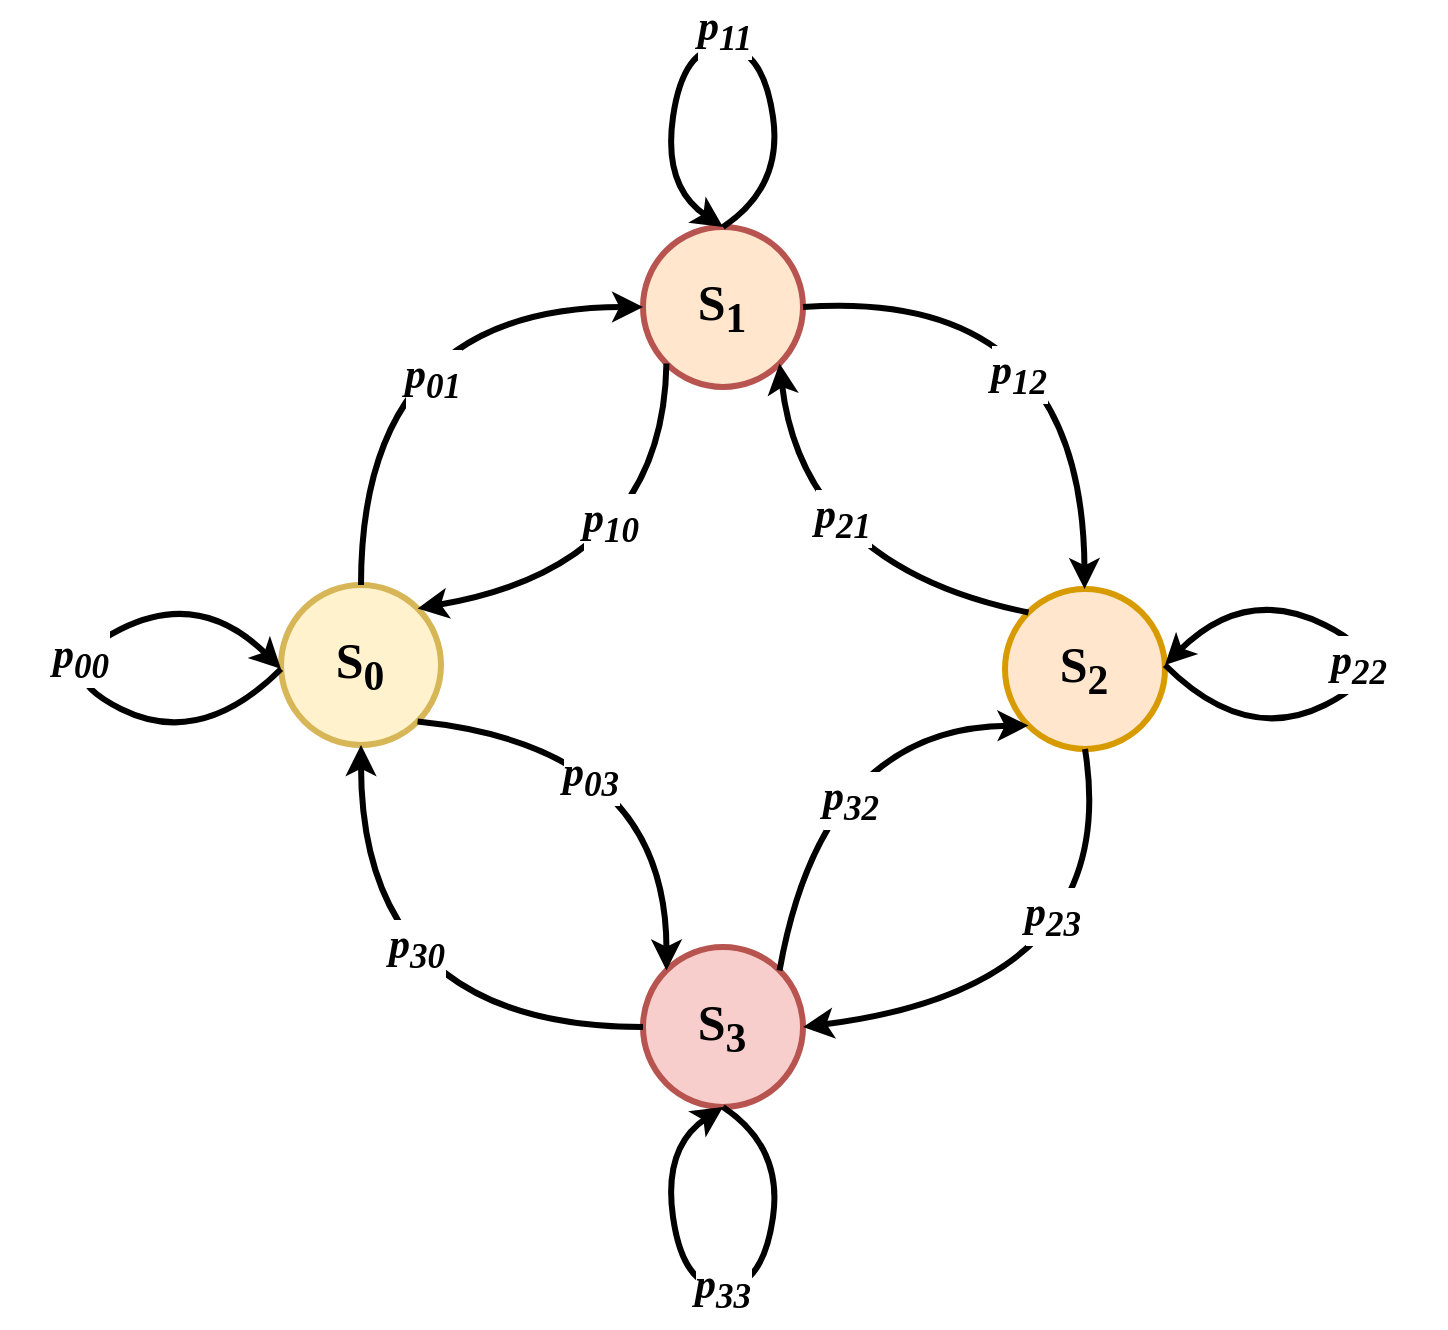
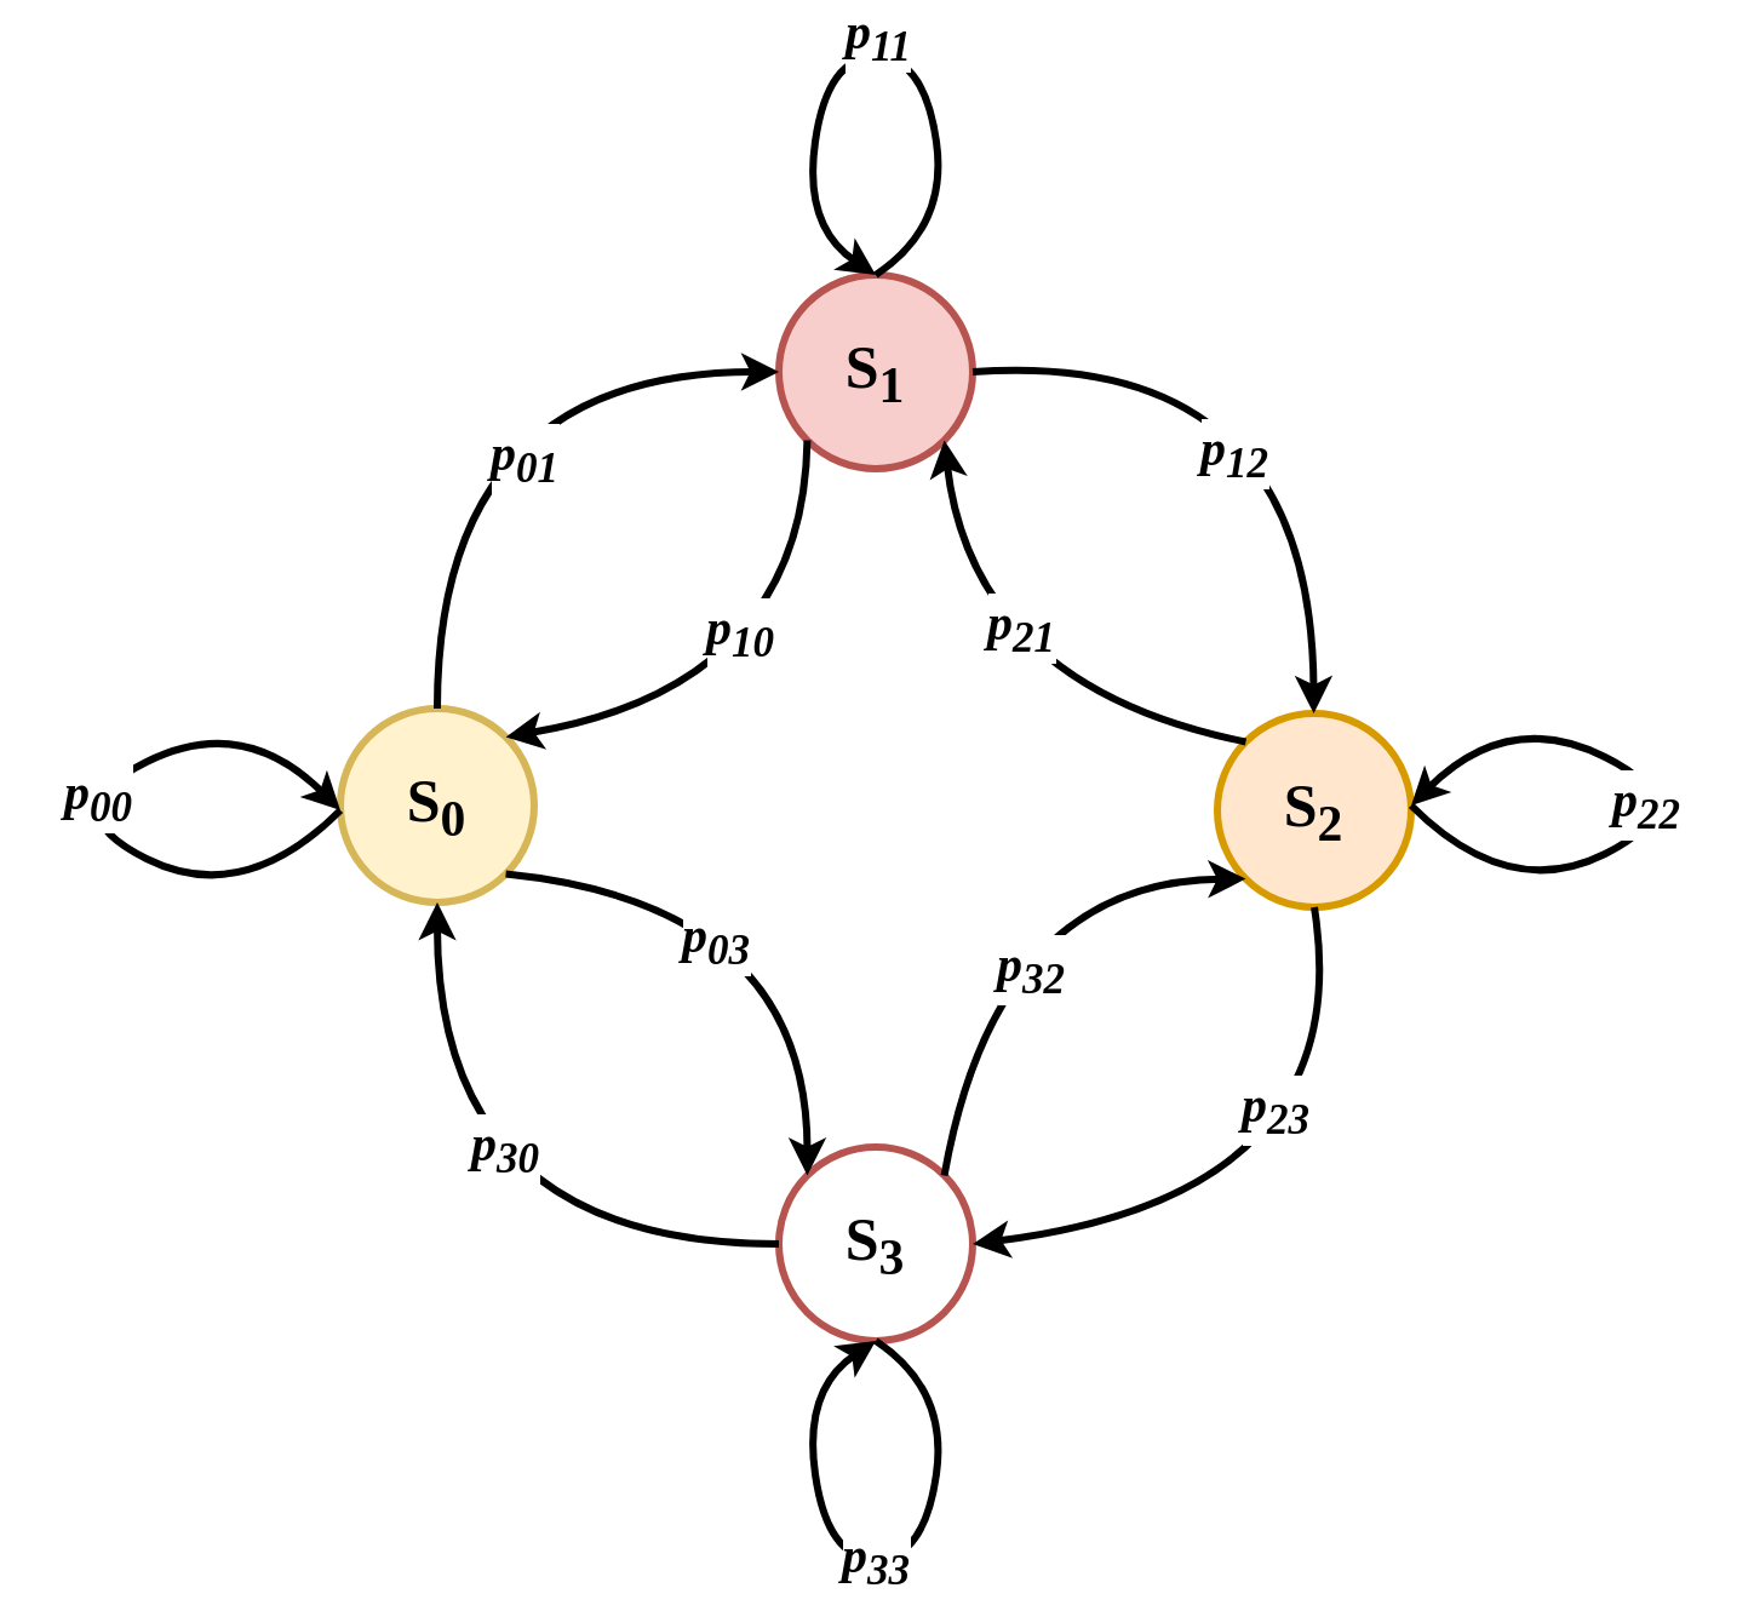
  <mxCell id="0" />
  <mxCell id="1" parent="0" />
- <mxCell id="2" value="&lt;b style=&quot;border-color: var(--border-color); font-size: 25px;&quot;&gt;&lt;font style=&quot;border-color: var(--border-color);&quot; face=&quot;Times New Roman&quot;&gt;S&lt;sub style=&quot;border-color: var(--border-color);&quot;&gt;1&lt;/sub&gt;&lt;/font&gt;&lt;/b&gt;" style="ellipse;whiteSpace=wrap;html=1;aspect=fixed;strokeWidth=3;fillColor=#ffe6cc;strokeColor=#b85450;" vertex="1" parent="1"><mxGeometry x="321" y="110" width="80" height="80" as="geometry" /></mxCell>
+ <mxCell id="2" value="&lt;b style=&quot;border-color: var(--border-color); font-size: 25px;&quot;&gt;&lt;font style=&quot;border-color: var(--border-color);&quot; face=&quot;Times New Roman&quot;&gt;S&lt;sub style=&quot;border-color: var(--border-color);&quot;&gt;1&lt;/sub&gt;&lt;/font&gt;&lt;/b&gt;" style="ellipse;whiteSpace=wrap;html=1;aspect=fixed;strokeWidth=3;fillColor=#f8cecc;strokeColor=#b85450;" vertex="1" parent="1"><mxGeometry x="321" y="110" width="80" height="80" as="geometry" /></mxCell>
  <mxCell id="3" value="&lt;b style=&quot;font-size: 25px;&quot;&gt;&lt;font style=&quot;font-size: 25px;&quot; face=&quot;Times New Roman&quot;&gt;S&lt;sub&gt;0&lt;/sub&gt;&lt;/font&gt;&lt;/b&gt;" style="ellipse;whiteSpace=wrap;html=1;aspect=fixed;fillColor=#fff2cc;strokeColor=#d6b656;strokeWidth=3;" vertex="1" parent="1"><mxGeometry x="140" y="289" width="80" height="80" as="geometry" /></mxCell>
  <mxCell id="4" value="&lt;b style=&quot;border-color: var(--border-color); font-size: 25px;&quot;&gt;&lt;font style=&quot;border-color: var(--border-color);&quot; face=&quot;Times New Roman&quot;&gt;S&lt;sub style=&quot;border-color: var(--border-color);&quot;&gt;4&lt;/sub&gt;&lt;/font&gt;&lt;/b&gt;" style="ellipse;whiteSpace=wrap;html=1;aspect=fixed;" vertex="1" parent="1"><mxGeometry x="321" y="470" width="80" height="80" as="geometry" /></mxCell>
  <mxCell id="5" value="" style="endArrow=classic;html=1;rounded=0;exitX=0.5;exitY=0;exitDx=0;exitDy=0;entryX=0;entryY=0.5;entryDx=0;entryDy=0;curved=1;strokeWidth=3;" edge="1" parent="1" source="3" target="2"><mxGeometry width="50" height="50" relative="1" as="geometry"><mxPoint x="341" y="440" as="sourcePoint" /><mxPoint x="391" y="390" as="targetPoint" /><Array as="points"><mxPoint x="180" y="150" /></Array></mxGeometry></mxCell>
  <mxCell id="6" value="&lt;font face=&quot;Times New Roman&quot;&gt;&lt;b style=&quot;font-size: 21px;&quot;&gt;&lt;i&gt;p&lt;sub&gt;01&lt;/sub&gt;&lt;/i&gt;&lt;/b&gt;&lt;/font&gt;" style="edgeLabel;html=1;align=center;verticalAlign=middle;resizable=0;points=[];" vertex="1" connectable="0" parent="5"><mxGeometry x="0.243" y="-35" relative="1" as="geometry"><mxPoint as="offset" /></mxGeometry></mxCell>
  <mxCell id="7" value="" style="endArrow=classic;html=1;rounded=0;exitX=0;exitY=1;exitDx=0;exitDy=0;entryX=1;entryY=0;entryDx=0;entryDy=0;curved=1;strokeWidth=3;" edge="1" parent="1" source="2" target="3"><mxGeometry width="50" height="50" relative="1" as="geometry"><mxPoint x="341" y="440" as="sourcePoint" /><mxPoint x="391" y="390" as="targetPoint" /><Array as="points"><mxPoint x="331" y="280" /></Array></mxGeometry></mxCell>
  <mxCell id="8" value="&lt;b style=&quot;border-color: var(--border-color); font-family: &amp;quot;Times New Roman&amp;quot;; font-size: 21px;&quot;&gt;&lt;i style=&quot;border-color: var(--border-color);&quot;&gt;p&lt;sub style=&quot;border-color: var(--border-color);&quot;&gt;10&lt;/sub&gt;&lt;/i&gt;&lt;/b&gt;" style="edgeLabel;html=1;align=center;verticalAlign=middle;resizable=0;points=[];" vertex="1" connectable="0" parent="7"><mxGeometry x="0.124" y="-24" relative="1" as="geometry"><mxPoint x="2" y="-3" as="offset" /></mxGeometry></mxCell>
  <mxCell id="9" value="&lt;b style=&quot;border-color: var(--border-color); font-size: 25px;&quot;&gt;&lt;font style=&quot;border-color: var(--border-color);&quot; face=&quot;Times New Roman&quot;&gt;S&lt;sub style=&quot;border-color: var(--border-color);&quot;&gt;2&lt;/sub&gt;&lt;/font&gt;&lt;/b&gt;" style="ellipse;whiteSpace=wrap;html=1;aspect=fixed;strokeWidth=3;fillColor=#ffe6cc;strokeColor=#d79b00;" vertex="1" parent="1"><mxGeometry x="502" y="291" width="80" height="80" as="geometry" /></mxCell>
- <mxCell id="10" value="&lt;b style=&quot;font-size: 25px;&quot;&gt;&lt;font style=&quot;font-size: 25px;&quot; face=&quot;Times New Roman&quot;&gt;S&lt;sub&gt;3&lt;/sub&gt;&lt;/font&gt;&lt;/b&gt;" style="ellipse;whiteSpace=wrap;html=1;aspect=fixed;fillColor=#f8cecc;strokeColor=#b85450;strokeWidth=3;" vertex="1" parent="1"><mxGeometry x="321" y="470" width="80" height="80" as="geometry" /></mxCell>
+ <mxCell id="10" value="&lt;b style=&quot;font-size: 25px;&quot;&gt;&lt;font style=&quot;font-size: 25px;&quot; face=&quot;Times New Roman&quot;&gt;S&lt;sub&gt;3&lt;/sub&gt;&lt;/font&gt;&lt;/b&gt;" style="ellipse;whiteSpace=wrap;html=1;aspect=fixed;fillColor=#ffffff;strokeColor=#b85450;strokeWidth=3;" vertex="1" parent="1"><mxGeometry x="321" y="470" width="80" height="80" as="geometry" /></mxCell>
  <mxCell id="11" value="" style="endArrow=classic;html=1;rounded=0;exitX=1;exitY=0.5;exitDx=0;exitDy=0;curved=1;strokeWidth=3;" edge="1" parent="1" source="2" target="9"><mxGeometry width="50" height="50" relative="1" as="geometry"><mxPoint x="522" y="621" as="sourcePoint" /><mxPoint x="572" y="571" as="targetPoint" /><Array as="points"><mxPoint x="541" y="140" /></Array></mxGeometry></mxCell>
  <mxCell id="12" value="&lt;b style=&quot;border-color: var(--border-color); font-family: &amp;quot;Times New Roman&amp;quot;; font-size: 21px;&quot;&gt;&lt;i style=&quot;border-color: var(--border-color);&quot;&gt;p&lt;sub style=&quot;border-color: var(--border-color);&quot;&gt;12&lt;/sub&gt;&lt;/i&gt;&lt;/b&gt;" style="edgeLabel;html=1;align=center;verticalAlign=middle;resizable=0;points=[];" vertex="1" connectable="0" parent="11"><mxGeometry x="0.261" y="-33" relative="1" as="geometry"><mxPoint as="offset" /></mxGeometry></mxCell>
  <mxCell id="13" value="" style="endArrow=classic;html=1;rounded=0;exitX=0;exitY=0;exitDx=0;exitDy=0;entryX=1;entryY=1;entryDx=0;entryDy=0;curved=1;strokeWidth=3;" edge="1" parent="1" source="9" target="2"><mxGeometry width="50" height="50" relative="1" as="geometry"><mxPoint x="522" y="621" as="sourcePoint" /><mxPoint x="572" y="571" as="targetPoint" /><Array as="points"><mxPoint x="401" y="280" /></Array></mxGeometry></mxCell>
  <mxCell id="14" value="&lt;b style=&quot;border-color: var(--border-color); font-family: &amp;quot;Times New Roman&amp;quot;; font-size: 21px;&quot;&gt;&lt;i style=&quot;border-color: var(--border-color);&quot;&gt;p&lt;sub style=&quot;border-color: var(--border-color);&quot;&gt;21&lt;/sub&gt;&lt;/i&gt;&lt;/b&gt;" style="edgeLabel;html=1;align=center;verticalAlign=middle;resizable=0;points=[];" vertex="1" connectable="0" parent="13"><mxGeometry x="0.262" y="-22" relative="1" as="geometry"><mxPoint as="offset" /></mxGeometry></mxCell>
  <mxCell id="15" value="" style="endArrow=classic;html=1;rounded=0;exitX=0.5;exitY=1;exitDx=0;exitDy=0;curved=1;entryX=1;entryY=0.5;entryDx=0;entryDy=0;strokeWidth=3;" edge="1" parent="1" source="9" target="10"><mxGeometry width="50" height="50" relative="1" as="geometry"><mxPoint x="541" y="390" as="sourcePoint" /><mxPoint x="682" y="531" as="targetPoint" /><Array as="points"><mxPoint x="561" y="490" /></Array></mxGeometry></mxCell>
  <mxCell id="16" value="&lt;b style=&quot;border-color: var(--border-color); font-family: &amp;quot;Times New Roman&amp;quot;; font-size: 21px;&quot;&gt;&lt;i style=&quot;border-color: var(--border-color);&quot;&gt;p&lt;sub style=&quot;border-color: var(--border-color);&quot;&gt;23&lt;/sub&gt;&lt;/i&gt;&lt;/b&gt;" style="edgeLabel;html=1;align=center;verticalAlign=middle;resizable=0;points=[];" vertex="1" connectable="0" parent="15"><mxGeometry x="-0.413" y="-30" relative="1" as="geometry"><mxPoint y="-3" as="offset" /></mxGeometry></mxCell>
  <mxCell id="17" value="" style="endArrow=classic;html=1;rounded=0;exitX=0;exitY=0.5;exitDx=0;exitDy=0;curved=1;entryX=0.5;entryY=1;entryDx=0;entryDy=0;strokeWidth=3;" edge="1" parent="1" source="10" target="3"><mxGeometry width="50" height="50" relative="1" as="geometry"><mxPoint x="222" y="460" as="sourcePoint" /><mxPoint x="161" y="400" as="targetPoint" /><Array as="points"><mxPoint x="180" y="510" /></Array></mxGeometry></mxCell>
  <mxCell id="18" value="&lt;b style=&quot;border-color: var(--border-color); font-family: &amp;quot;Times New Roman&amp;quot;; font-size: 21px;&quot;&gt;&lt;i style=&quot;border-color: var(--border-color);&quot;&gt;p&lt;sub style=&quot;border-color: var(--border-color);&quot;&gt;30&lt;/sub&gt;&lt;/i&gt;&lt;/b&gt;" style="edgeLabel;html=1;align=center;verticalAlign=middle;resizable=0;points=[];" vertex="1" connectable="0" parent="17"><mxGeometry x="0.287" y="-27" relative="1" as="geometry"><mxPoint as="offset" /></mxGeometry></mxCell>
  <mxCell id="19" value="" style="endArrow=classic;html=1;rounded=0;exitX=1;exitY=1;exitDx=0;exitDy=0;entryX=0;entryY=0;entryDx=0;entryDy=0;curved=1;strokeWidth=3;" edge="1" parent="1" source="3" target="10"><mxGeometry width="50" height="50" relative="1" as="geometry"><mxPoint x="376" y="455" as="sourcePoint" /><mxPoint x="251" y="330" as="targetPoint" /><Array as="points"><mxPoint x="333" y="370" /></Array></mxGeometry></mxCell>
  <mxCell id="20" value="&lt;b style=&quot;border-color: var(--border-color); font-family: &amp;quot;Times New Roman&amp;quot;; font-size: 21px;&quot;&gt;&lt;i style=&quot;border-color: var(--border-color);&quot;&gt;p&lt;sub style=&quot;border-color: var(--border-color);&quot;&gt;03&lt;/sub&gt;&lt;/i&gt;&lt;/b&gt;" style="edgeLabel;html=1;align=center;verticalAlign=middle;resizable=0;points=[];" vertex="1" connectable="0" parent="19"><mxGeometry x="-0.257" y="-18" relative="1" as="geometry"><mxPoint as="offset" /></mxGeometry></mxCell>
  <mxCell id="21" value="" style="endArrow=classic;html=1;rounded=0;exitX=1;exitY=0;exitDx=0;exitDy=0;entryX=0;entryY=1;entryDx=0;entryDy=0;curved=1;strokeWidth=3;" edge="1" parent="1" source="10" target="9"><mxGeometry width="50" height="50" relative="1" as="geometry"><mxPoint x="341" y="300" as="sourcePoint" /><mxPoint x="466" y="425" as="targetPoint" /><Array as="points"><mxPoint x="411" y="360" /></Array></mxGeometry></mxCell>
  <mxCell id="22" value="&lt;b style=&quot;border-color: var(--border-color); font-family: &amp;quot;Times New Roman&amp;quot;; font-size: 21px;&quot;&gt;&lt;i style=&quot;border-color: var(--border-color);&quot;&gt;p&lt;sub style=&quot;border-color: var(--border-color);&quot;&gt;32&lt;/sub&gt;&lt;/i&gt;&lt;/b&gt;" style="edgeLabel;html=1;align=center;verticalAlign=middle;resizable=0;points=[];" vertex="1" connectable="0" parent="21"><mxGeometry x="-0.203" y="-20" relative="1" as="geometry"><mxPoint as="offset" /></mxGeometry></mxCell>
  <mxCell id="23" value="" style="curved=1;endArrow=classic;html=1;rounded=0;strokeWidth=3;" edge="1" parent="1"><mxGeometry width="50" height="50" relative="1" as="geometry"><mxPoint x="361" y="110" as="sourcePoint" /><mxPoint x="361" y="110" as="targetPoint" /><Array as="points"><mxPoint x="391" y="90" /><mxPoint x="381" y="20" /><mxPoint x="341" y="20" /><mxPoint x="331" y="90" /></Array></mxGeometry></mxCell>
  <mxCell id="24" value="&lt;b style=&quot;border-color: var(--border-color); font-family: &amp;quot;Times New Roman&amp;quot;; font-size: 21px;&quot;&gt;&lt;i style=&quot;border-color: var(--border-color);&quot;&gt;p&lt;sub style=&quot;border-color: var(--border-color);&quot;&gt;11&lt;/sub&gt;&lt;/i&gt;&lt;/b&gt;" style="edgeLabel;html=1;align=center;verticalAlign=middle;resizable=0;points=[];" vertex="1" connectable="0" parent="23"><mxGeometry x="0.016" y="2" relative="1" as="geometry"><mxPoint x="3" y="-11" as="offset" /></mxGeometry></mxCell>
  <mxCell id="25" value="" style="curved=1;endArrow=classic;html=1;rounded=0;strokeWidth=3;" edge="1" parent="1"><mxGeometry width="50" height="50" relative="1" as="geometry"><mxPoint x="361" y="550" as="sourcePoint" /><mxPoint x="361" y="550" as="targetPoint" /><Array as="points"><mxPoint x="391" y="570" /><mxPoint x="381" y="640" /><mxPoint x="341" y="640" /><mxPoint x="331" y="570" /></Array></mxGeometry></mxCell>
  <mxCell id="26" value="&lt;b style=&quot;border-color: var(--border-color); font-family: &amp;quot;Times New Roman&amp;quot;; font-size: 21px;&quot;&gt;&lt;i style=&quot;border-color: var(--border-color);&quot;&gt;p&lt;sub style=&quot;border-color: var(--border-color);&quot;&gt;33&lt;/sub&gt;&lt;/i&gt;&lt;/b&gt;" style="edgeLabel;html=1;align=center;verticalAlign=middle;resizable=0;points=[];" vertex="1" connectable="0" parent="25"><mxGeometry relative="1" as="geometry"><mxPoint as="offset" /></mxGeometry></mxCell>
  <mxCell id="27" value="" style="curved=1;endArrow=classic;html=1;rounded=0;strokeWidth=3;" edge="1" parent="1"><mxGeometry width="50" height="50" relative="1" as="geometry"><mxPoint x="582" y="329" as="sourcePoint" /><mxPoint x="582" y="329" as="targetPoint" /><Array as="points"><mxPoint x="622" y="369" /><mxPoint x="702" y="329" /><mxPoint x="622" y="289" /></Array></mxGeometry></mxCell>
  <mxCell id="28" value="&lt;b style=&quot;border-color: var(--border-color); font-family: &amp;quot;Times New Roman&amp;quot;; font-size: 21px;&quot;&gt;&lt;i style=&quot;border-color: var(--border-color);&quot;&gt;p&lt;sub style=&quot;border-color: var(--border-color);&quot;&gt;22&lt;/sub&gt;&lt;/i&gt;&lt;/b&gt;" style="edgeLabel;html=1;align=center;verticalAlign=middle;resizable=0;points=[];" vertex="1" connectable="0" parent="27"><mxGeometry x="0.142" y="10" relative="1" as="geometry"><mxPoint as="offset" /></mxGeometry></mxCell>
  <mxCell id="29" value="" style="curved=1;endArrow=classic;html=1;rounded=0;strokeWidth=3;" edge="1" parent="1"><mxGeometry width="50" height="50" relative="1" as="geometry"><mxPoint x="140" y="331" as="sourcePoint" /><mxPoint x="140" y="331" as="targetPoint" /><Array as="points"><mxPoint x="100" y="371" /><mxPoint x="20" y="331" /><mxPoint x="100" y="291" /></Array></mxGeometry></mxCell>
  <mxCell id="30" value="&lt;b style=&quot;border-color: var(--border-color); font-family: &amp;quot;Times New Roman&amp;quot;; font-size: 21px;&quot;&gt;&lt;i style=&quot;border-color: var(--border-color);&quot;&gt;p&lt;sub style=&quot;border-color: var(--border-color);&quot;&gt;00&lt;/sub&gt;&lt;/i&gt;&lt;/b&gt;" style="edgeLabel;html=1;align=center;verticalAlign=middle;resizable=0;points=[];" vertex="1" connectable="0" parent="29"><mxGeometry x="0.133" y="-6" relative="1" as="geometry"><mxPoint y="-2" as="offset" /></mxGeometry></mxCell>
